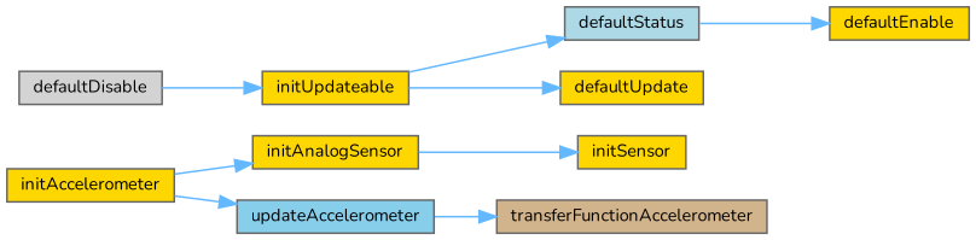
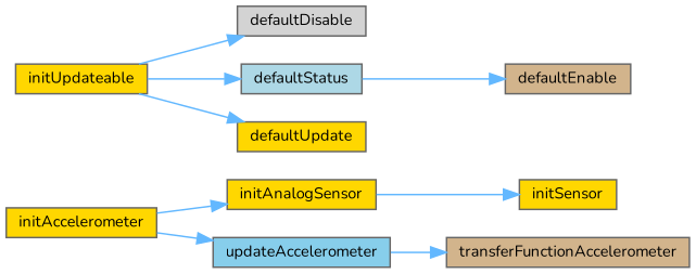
  digraph {
    fontname=Nunito
    rankdir=LR
    node [color=grey40 fillcolor=gold fontname=Nunito fontsize=10 shape=box style=filled]
    edge [color=steelblue1 fontname=Nunito fontsize=10 labelfontname=Helvetica labelfontsize=10 style=solid]
    n1 [color=gray40 fontcolor=black height=0.2 label=initAccelerometer width=0.4]
    n2 [height=0.2 label=initAnalogSensor width=0.4]
    n3 [fillcolor=skyblue height=0.2 label=updateAccelerometer width=0.4]
    n4 [height=0.2 label=initSensor width=0.4]
    n5 [fillcolor=tan height=0.2 label=transferFunctionAccelerometer width=0.4]
    n6 [height=0.2 label=initUpdateable width=0.4]
    n7 [fillcolor=lightgrey height=0.2 label=defaultDisable width=0.4]
    n8 [fillcolor=lightblue height=0.2 label=defaultStatus width=0.4]
    n9 [height=0.2 label=defaultUpdate width=0.4]
-   n10 [height=0.2 label=defaultEnable width=0.4]
+   n10 [fillcolor=tan height=0.2 label=defaultEnable width=0.4]
    n1 -> n2
    n1 -> n3
    n2 -> n4
    n3 -> n5
-   n7 -> n6
+   n6 -> n7
    n6 -> n8
    n6 -> n9
    n8 -> n10
  }
